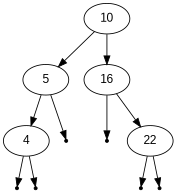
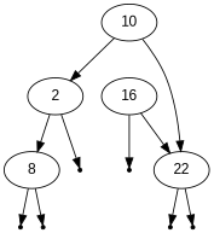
  digraph {
    node [fontname=Arial shape=point]
    10 [shape=""]
-   5 [shape=""]
+   5 [label=2 shape=""]
    n3 [label=16 shape=""]
-   4 [shape=""]
+   4 [label=8 shape=""]
    null0
    null3
    n7 [label=22 shape=""]
    null1
    null2
    null4
    null5
    10 -> 5
-   10 -> n3
+   10 -> n7
    5 -> 4
    5 -> null0
    n3 -> null3
    n3 -> n7
    4 -> null1
    4 -> null2
    n7 -> null4
    n7 -> null5
  }
